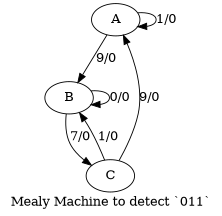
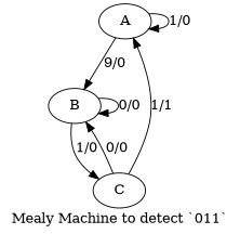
  digraph {
    label="Mealy Machine to detect `011`"
    A
    B
    C
    A -> A [label="1/0"]
    A -> B [label="9/0"]
    B -> B [label="0/0"]
-   B -> C [label="7/0"]
-   C -> A [label="9/0"]
-   C -> B [label="1/0"]
+   B -> C [label="1/0"]
+   C -> A [label="1/1"]
+   C -> B [label="0/0"]
  }
